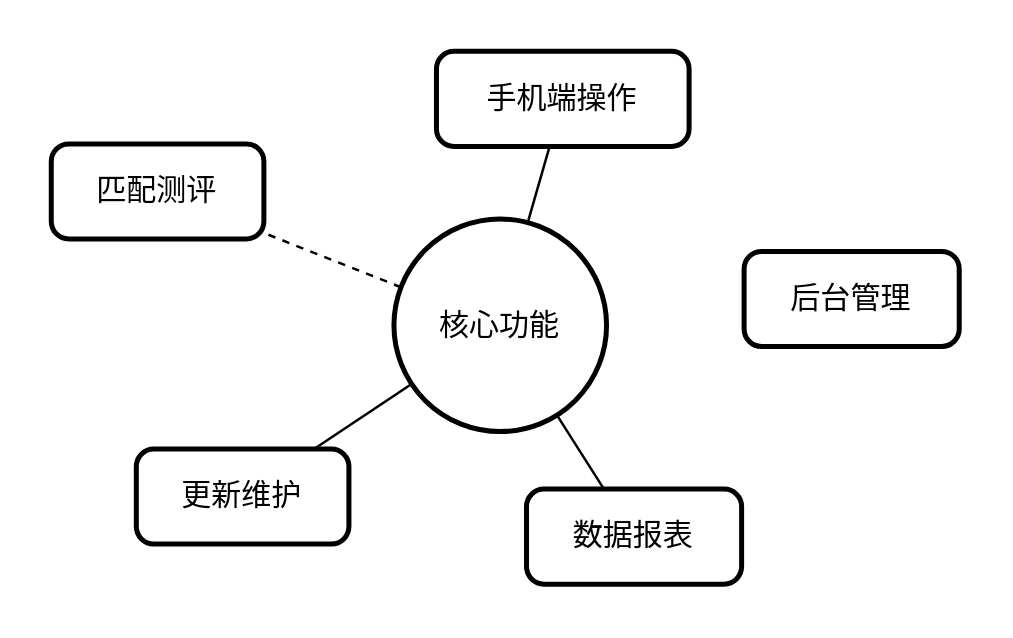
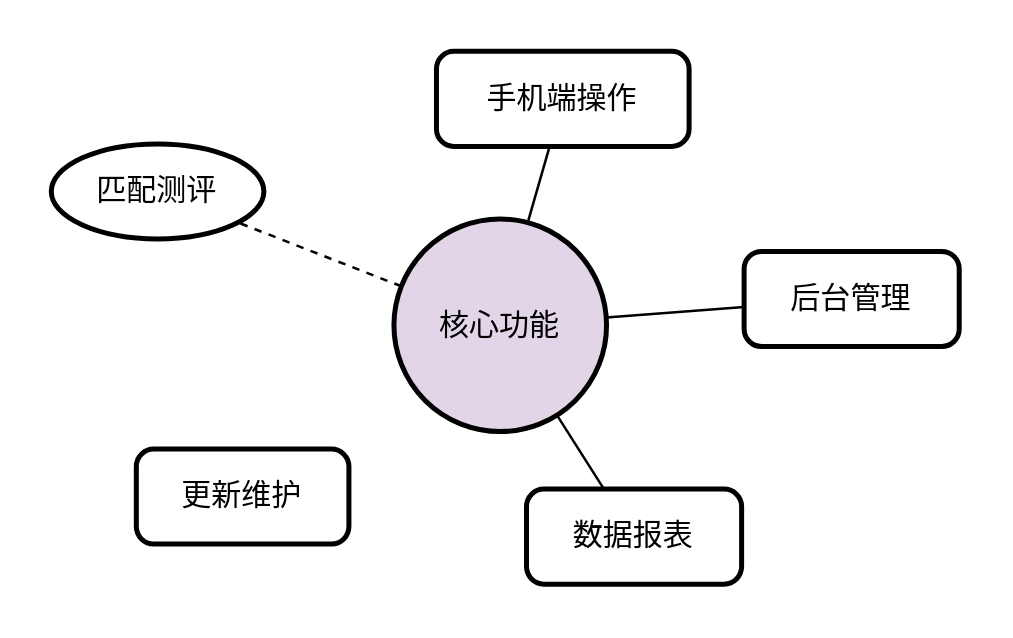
  <mxCell id="0" />
  <mxCell id="1" parent="0" />
- <mxCell id="2" value="核心功能" style="ellipse;aspect=fixed;strokeWidth=2;whiteSpace=wrap;" parent="1" vertex="1"><mxGeometry x="157" y="87" width="85" height="85" as="geometry" /></mxCell>
- <mxCell id="3" value="匹配测评" style="rounded=1;absoluteArcSize=1;arcSize=14;whiteSpace=wrap;strokeWidth=2;" parent="1" vertex="1"><mxGeometry x="20" y="57" width="85" height="38" as="geometry" /></mxCell>
+ <mxCell id="2" value="核心功能" style="ellipse;aspect=fixed;strokeWidth=2;whiteSpace=wrap;fillColor=#e1d5e7;" parent="1" vertex="1"><mxGeometry x="157" y="87" width="85" height="85" as="geometry" /></mxCell>
+ <mxCell id="3" value="匹配测评" style="ellipse;absoluteArcSize=1;arcSize=14;whiteSpace=wrap;strokeWidth=2;" parent="1" vertex="1"><mxGeometry x="20" y="57" width="85" height="38" as="geometry" /></mxCell>
  <mxCell id="4" value="手机端操作" style="rounded=1;absoluteArcSize=1;arcSize=14;whiteSpace=wrap;strokeWidth=2;" parent="1" vertex="1"><mxGeometry x="174" y="20" width="101" height="38" as="geometry" /></mxCell>
  <mxCell id="5" value="后台管理" style="rounded=1;absoluteArcSize=1;arcSize=14;whiteSpace=wrap;strokeWidth=2;" parent="1" vertex="1"><mxGeometry x="297" y="100" width="86" height="38" as="geometry" /></mxCell>
  <mxCell id="6" value="数据报表" style="rounded=1;absoluteArcSize=1;arcSize=14;whiteSpace=wrap;strokeWidth=2;" parent="1" vertex="1"><mxGeometry x="210" y="195" width="86" height="38" as="geometry" /></mxCell>
  <mxCell id="7" value="更新维护" style="rounded=1;absoluteArcSize=1;arcSize=14;whiteSpace=wrap;strokeWidth=2;" parent="1" vertex="1"><mxGeometry x="54" y="179" width="85" height="38" as="geometry" /></mxCell>
  <mxCell id="8" style="endArrow=none;dashed=1;" parent="1" source="2" target="3" edge="1"><mxGeometry relative="1" as="geometry" /></mxCell>
  <mxCell id="9" style="endArrow=none" parent="1" source="2" target="4" edge="1"><mxGeometry relative="1" as="geometry" /></mxCell>
  <mxCell id="10" style="endArrow=none" parent="1" source="2" target="6" edge="1"><mxGeometry relative="1" as="geometry" /></mxCell>
- <mxCell id="11" style="endArrow=none" parent="1" source="2" target="7" edge="1"><mxGeometry relative="1" as="geometry" /></mxCell>
+ <mxCell id="11" style="endArrow=none;" parent="1" source="2" target="5" edge="1"><mxGeometry relative="1" as="geometry" /></mxCell>
